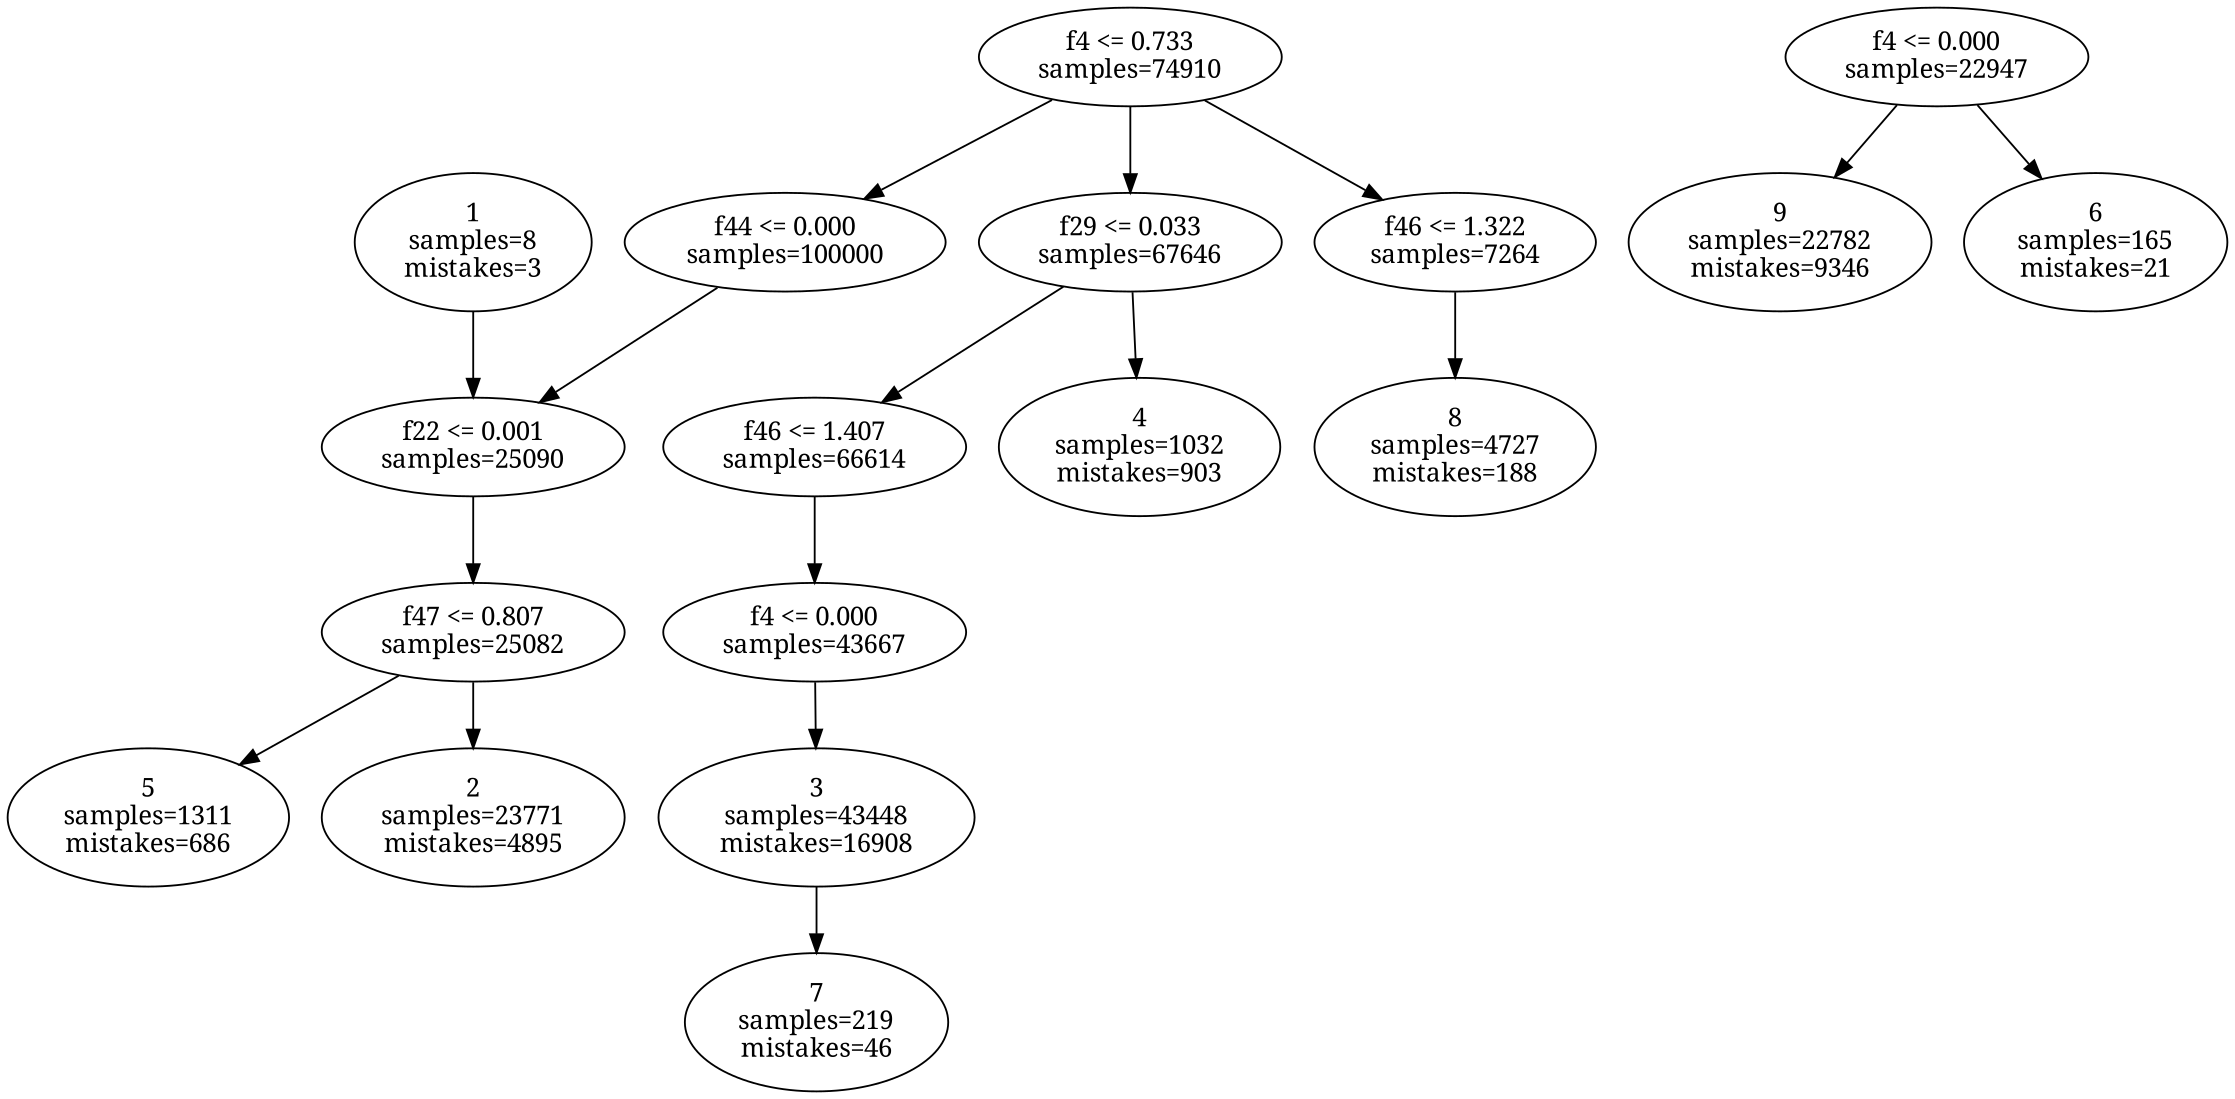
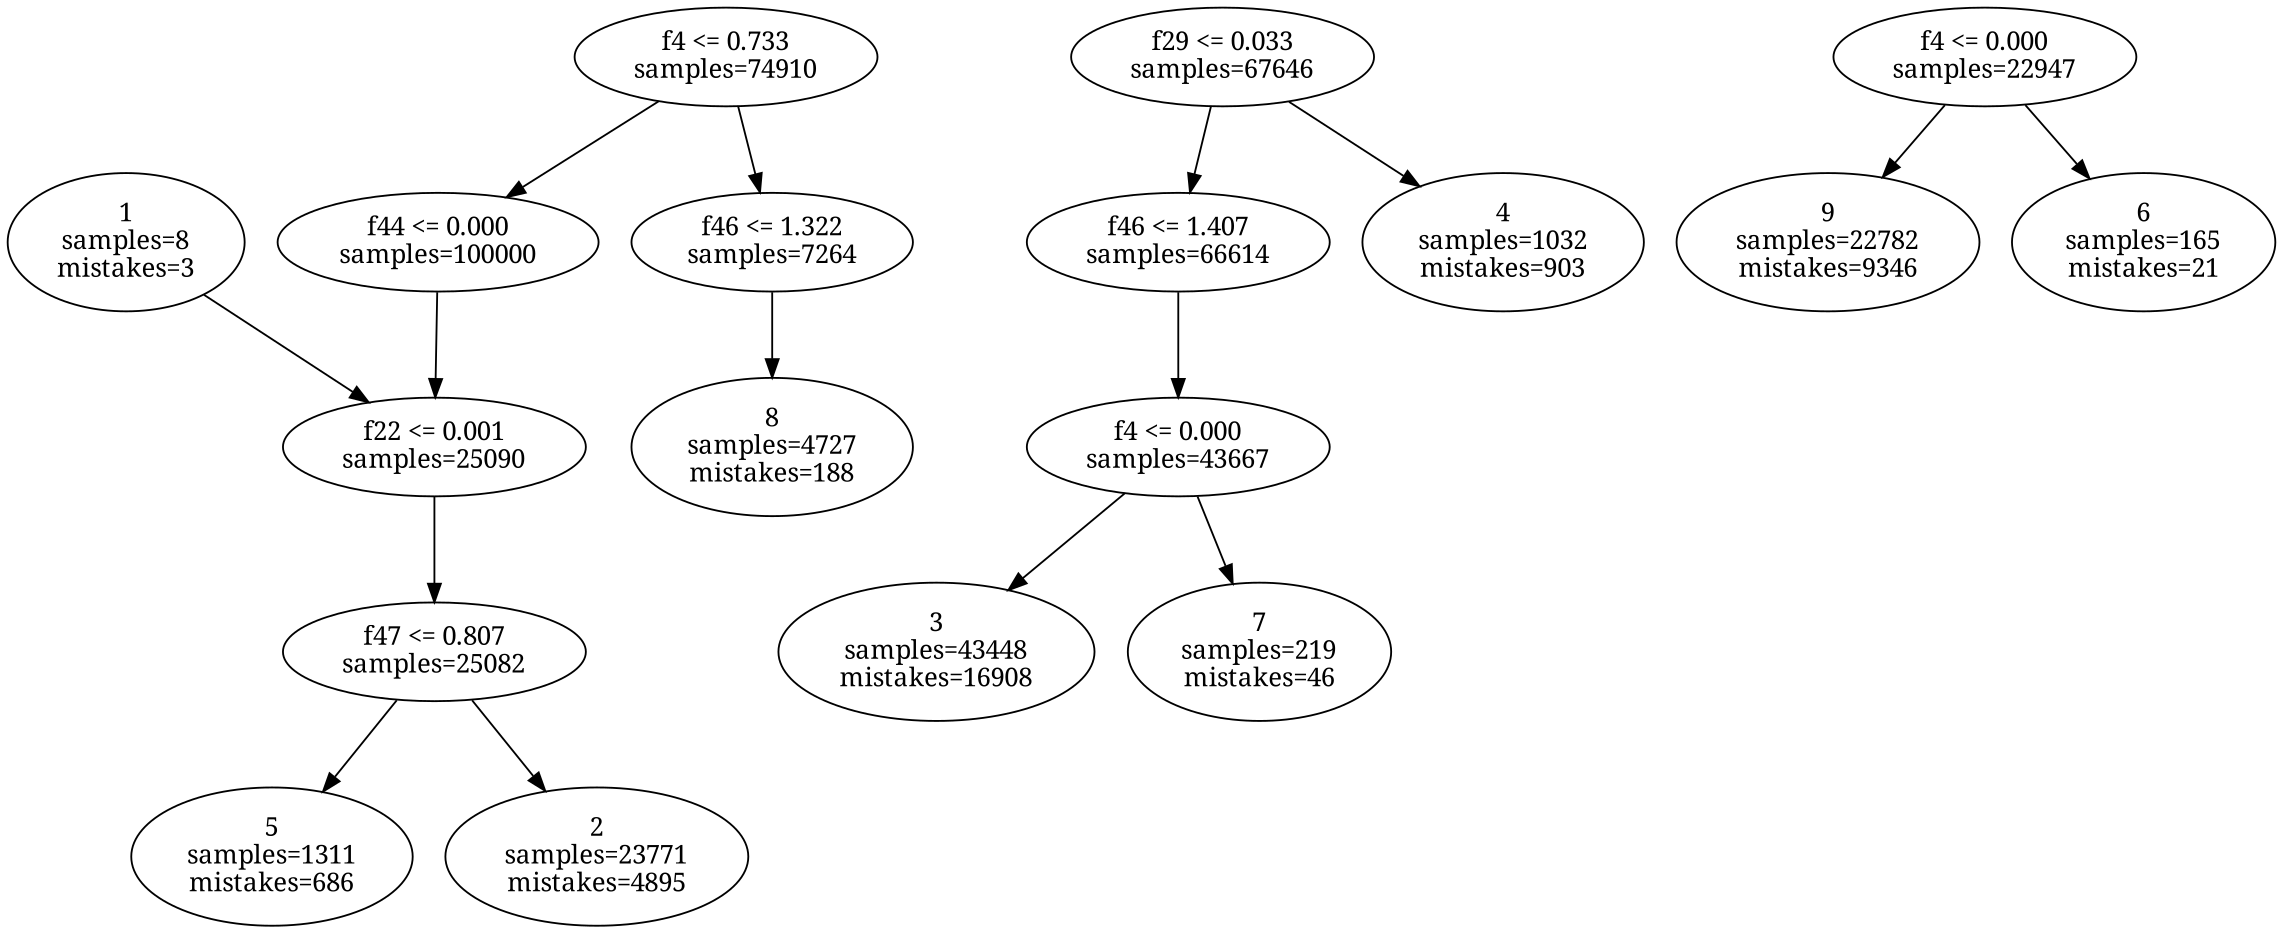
  digraph {
    fontname="Noto Serif"
    node [fontname="Noto Serif"]
    edge [fontname="Noto Serif"]
    n1 [label="f44 <= 0.000\nsamples=\100000"]
    n2 [label="f22 <= 0.001\nsamples=\25090"]
    n3 [label="f4 <= 0.733\nsamples=\74910"]
    n4 [label="f29 <= 0.033\nsamples=\67646"]
    n5 [label="f46 <= 1.322\nsamples=\7264"]
    n6 [label="f47 <= 0.807\nsamples=\25082"]
    n7 [label="f46 <= 1.407\nsamples=\66614"]
    n8 [label="4\nsamples=\1032\nmistakes=\903"]
    n9 [label="8\nsamples=\4727\nmistakes=\188"]
    n10 [label="5\nsamples=\1311\nmistakes=\686"]
    n11 [label="2\nsamples=\23771\nmistakes=\4895"]
    n12 [label="1\nsamples=\8\nmistakes=\3"]
    n13 [label="f4 <= 0.000\nsamples=\43667"]
    n14 [label="3\nsamples=\43448\nmistakes=\16908"]
    n15 [label="7\nsamples=\219\nmistakes=\46"]
    n16 [label="f4 <= 0.000\nsamples=\22947"]
    n17 [label="9\nsamples=\22782\nmistakes=\9346"]
    n18 [label="6\nsamples=\165\nmistakes=\21"]
    n1 -> n2
    n2 -> n6
    n3 -> n1
-   n3 -> n4
    n3 -> n5
    n4 -> n7
    n4 -> n8
    n5 -> n9
    n6 -> n10
    n6 -> n11
    n7 -> n13
    n12 -> n2
    n13 -> n14
-   n14 -> n15
+   n13 -> n15
    n16 -> n17
    n16 -> n18
  }
